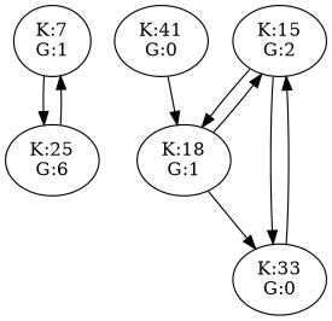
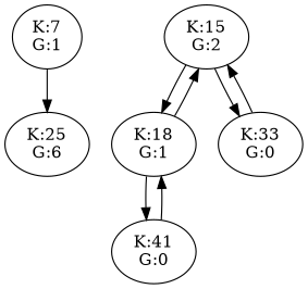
  digraph {
    n1 [label="K:7\nG:1"]
    n2 [label="K:25\nG:6"]
    n3 [label="K:15\nG:2"]
    n4 [label="K:18\nG:1"]
    n5 [label="K:33\nG:0"]
    n6 [label="K:41\nG:0"]
    n1 -> n2
-   n2 -> n1
    n3 -> n4
    n3 -> n5
    n4 -> n3
-   n4 -> n5
+   n4 -> n6
    n5 -> n3
    n6 -> n4
  }
